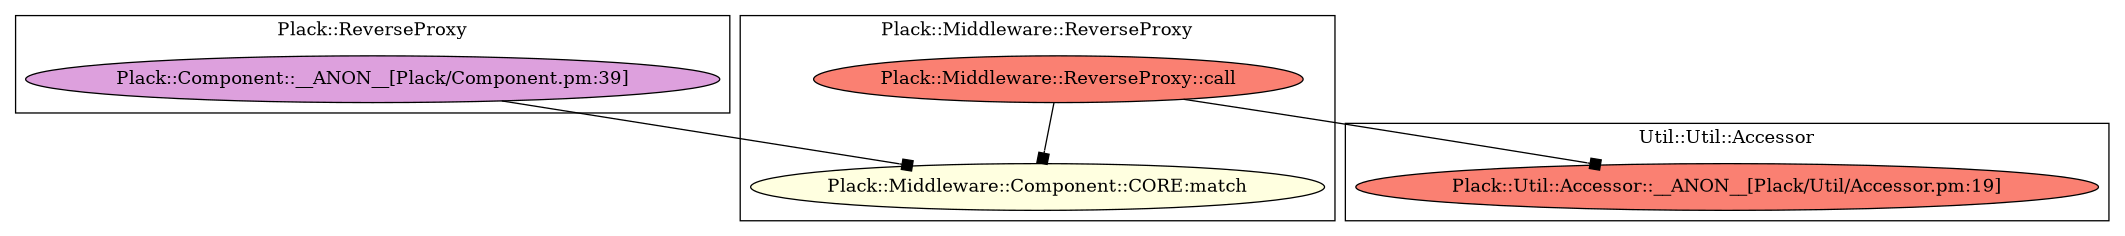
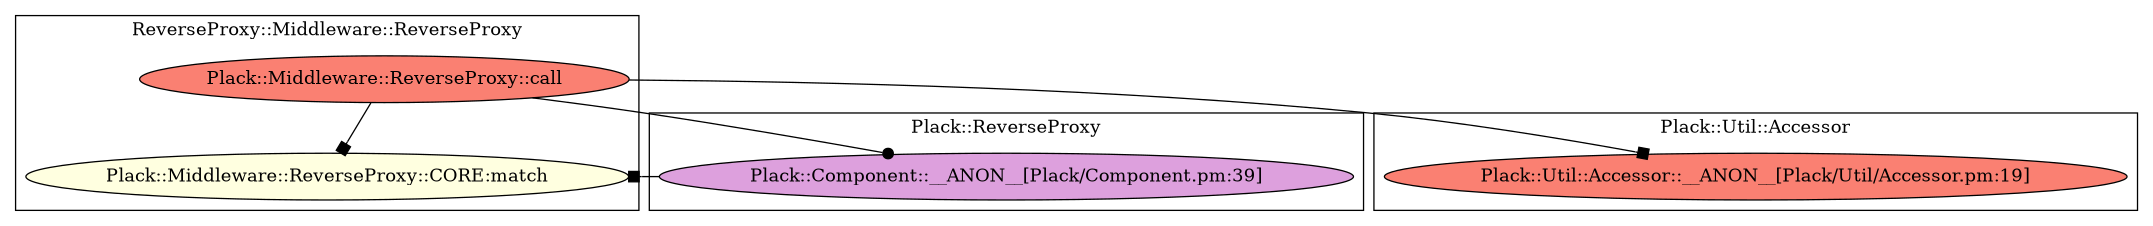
  digraph {
    node [fillcolor=salmon style=filled]
    edge [arrowhead=box]
    "Plack::Component::__ANON__[Plack/Component.pm:39]" [fillcolor=plum]
    "Plack::Util::Accessor::__ANON__[Plack/Util/Accessor.pm:19]"
-   "Plack::Middleware::ReverseProxy::CORE:match" [fillcolor=lightyellow label="Plack::Middleware::Component::CORE:match"]
+   "Plack::Middleware::ReverseProxy::CORE:match" [fillcolor=lightyellow]
    "Plack::Middleware::ReverseProxy::call"
    subgraph cluster_1 {
      label="Plack::ReverseProxy"
      "Plack::Component::__ANON__[Plack/Component.pm:39]"
    }
    subgraph cluster_2 {
-     label="Util::Util::Accessor"
+     label="Plack::Util::Accessor"
      "Plack::Util::Accessor::__ANON__[Plack/Util/Accessor.pm:19]"
    }
    subgraph cluster_3 {
-     label="Plack::Middleware::ReverseProxy"
+     label="ReverseProxy::Middleware::ReverseProxy"
      "Plack::Middleware::ReverseProxy::CORE:match"
      "Plack::Middleware::ReverseProxy::call"
    }
    "Plack::Component::__ANON__[Plack/Component.pm:39]" -> "Plack::Middleware::ReverseProxy::CORE:match"
+   "Plack::Middleware::ReverseProxy::call" -> "Plack::Component::__ANON__[Plack/Component.pm:39]" [arrowhead=dot]
    "Plack::Middleware::ReverseProxy::call" -> "Plack::Util::Accessor::__ANON__[Plack/Util/Accessor.pm:19]"
    "Plack::Middleware::ReverseProxy::call" -> "Plack::Middleware::ReverseProxy::CORE:match"
  }
